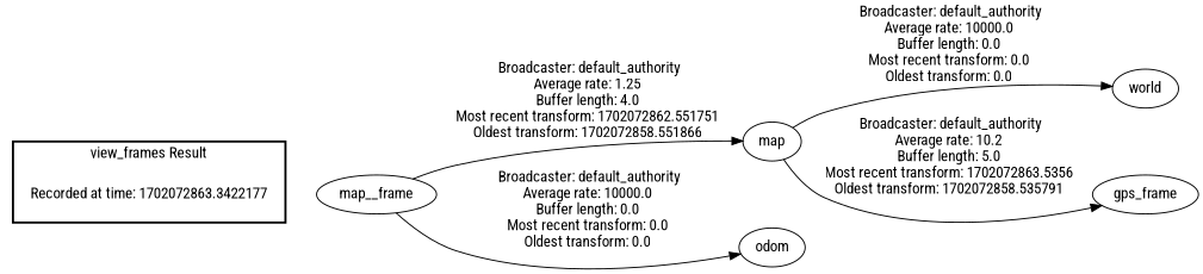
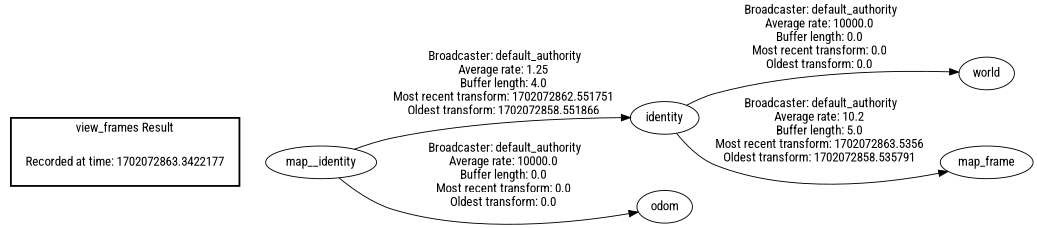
  digraph {
    fontname="Roboto Condensed"
    rankdir=LR
    node [fontname="Roboto Condensed"]
    edge [fontname="Roboto Condensed"]
    n1 [label="Recorded at time: 1702072863.3422177" shape=plaintext]
-   map__identity [label=map__frame]
-   map
+   map__identity
+   map [label=identity]
    world
-   gps_frame
+   gps_frame [label=map_frame]
    odom
    subgraph cluster_1 {
      color=black
      label="view_frames Result"
      style=bold
      n1
    }
    n1 -> map__identity [style=invis]
    map__identity -> map [label=" Broadcaster: default_authority\nAverage rate: 1.25\nBuffer length: 4.0\nMost recent transform: 1702072862.551751\nOldest transform: 1702072858.551866\n"]
    map__identity -> odom [label=" Broadcaster: default_authority\nAverage rate: 10000.0\nBuffer length: 0.0\nMost recent transform: 0.0\nOldest transform: 0.0\n"]
    map -> world [label=" Broadcaster: default_authority\nAverage rate: 10000.0\nBuffer length: 0.0\nMost recent transform: 0.0\nOldest transform: 0.0\n"]
    map -> gps_frame [label=" Broadcaster: default_authority\nAverage rate: 10.2\nBuffer length: 5.0\nMost recent transform: 1702072863.5356\nOldest transform: 1702072858.535791\n"]
  }
